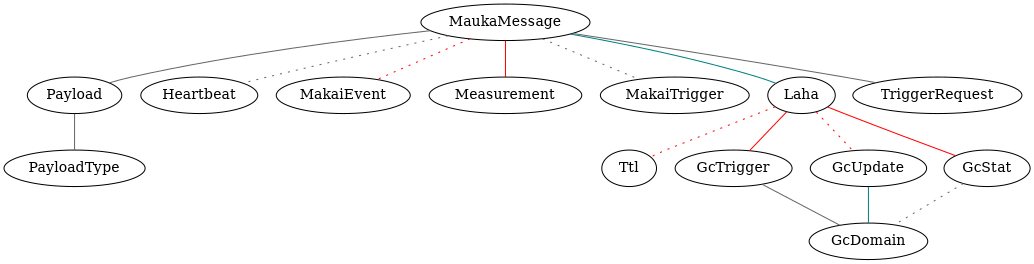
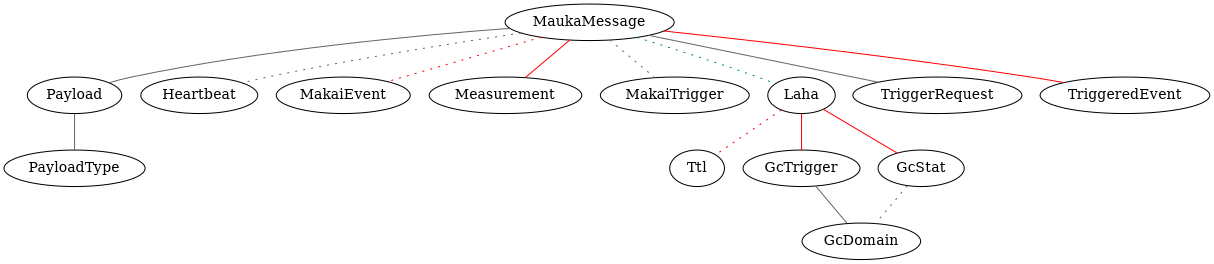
  graph {
    edge [color=gray40 style=solid]
    MaukaMessage
    Payload
    Heartbeat
    MakaiEvent
    Measurement
    MakaiTrigger
    Laha
    TriggerRequest
+   TriggeredEvent
    PayloadType
    Ttl
    GcTrigger
-   GcUpdate
    GcStat
    GcDomain
    MaukaMessage -- Payload
    MaukaMessage -- Heartbeat [style=dotted]
    MaukaMessage -- MakaiEvent [color=red style=dotted]
    MaukaMessage -- Measurement [color=red]
    MaukaMessage -- MakaiTrigger [style=dotted]
-   MaukaMessage -- Laha [color=teal]
+   MaukaMessage -- Laha [color=teal style=dotted]
    MaukaMessage -- TriggerRequest
+   MaukaMessage -- TriggeredEvent [color=red]
    Payload -- PayloadType
    Laha -- Ttl [color=red style=dotted]
    Laha -- GcTrigger [color=red]
-   Laha -- GcUpdate [color=red style=dotted]
    Laha -- GcStat [color=red]
    GcTrigger -- GcDomain
-   GcUpdate -- GcDomain [color=teal]
    GcStat -- GcDomain [style=dotted]
  }
